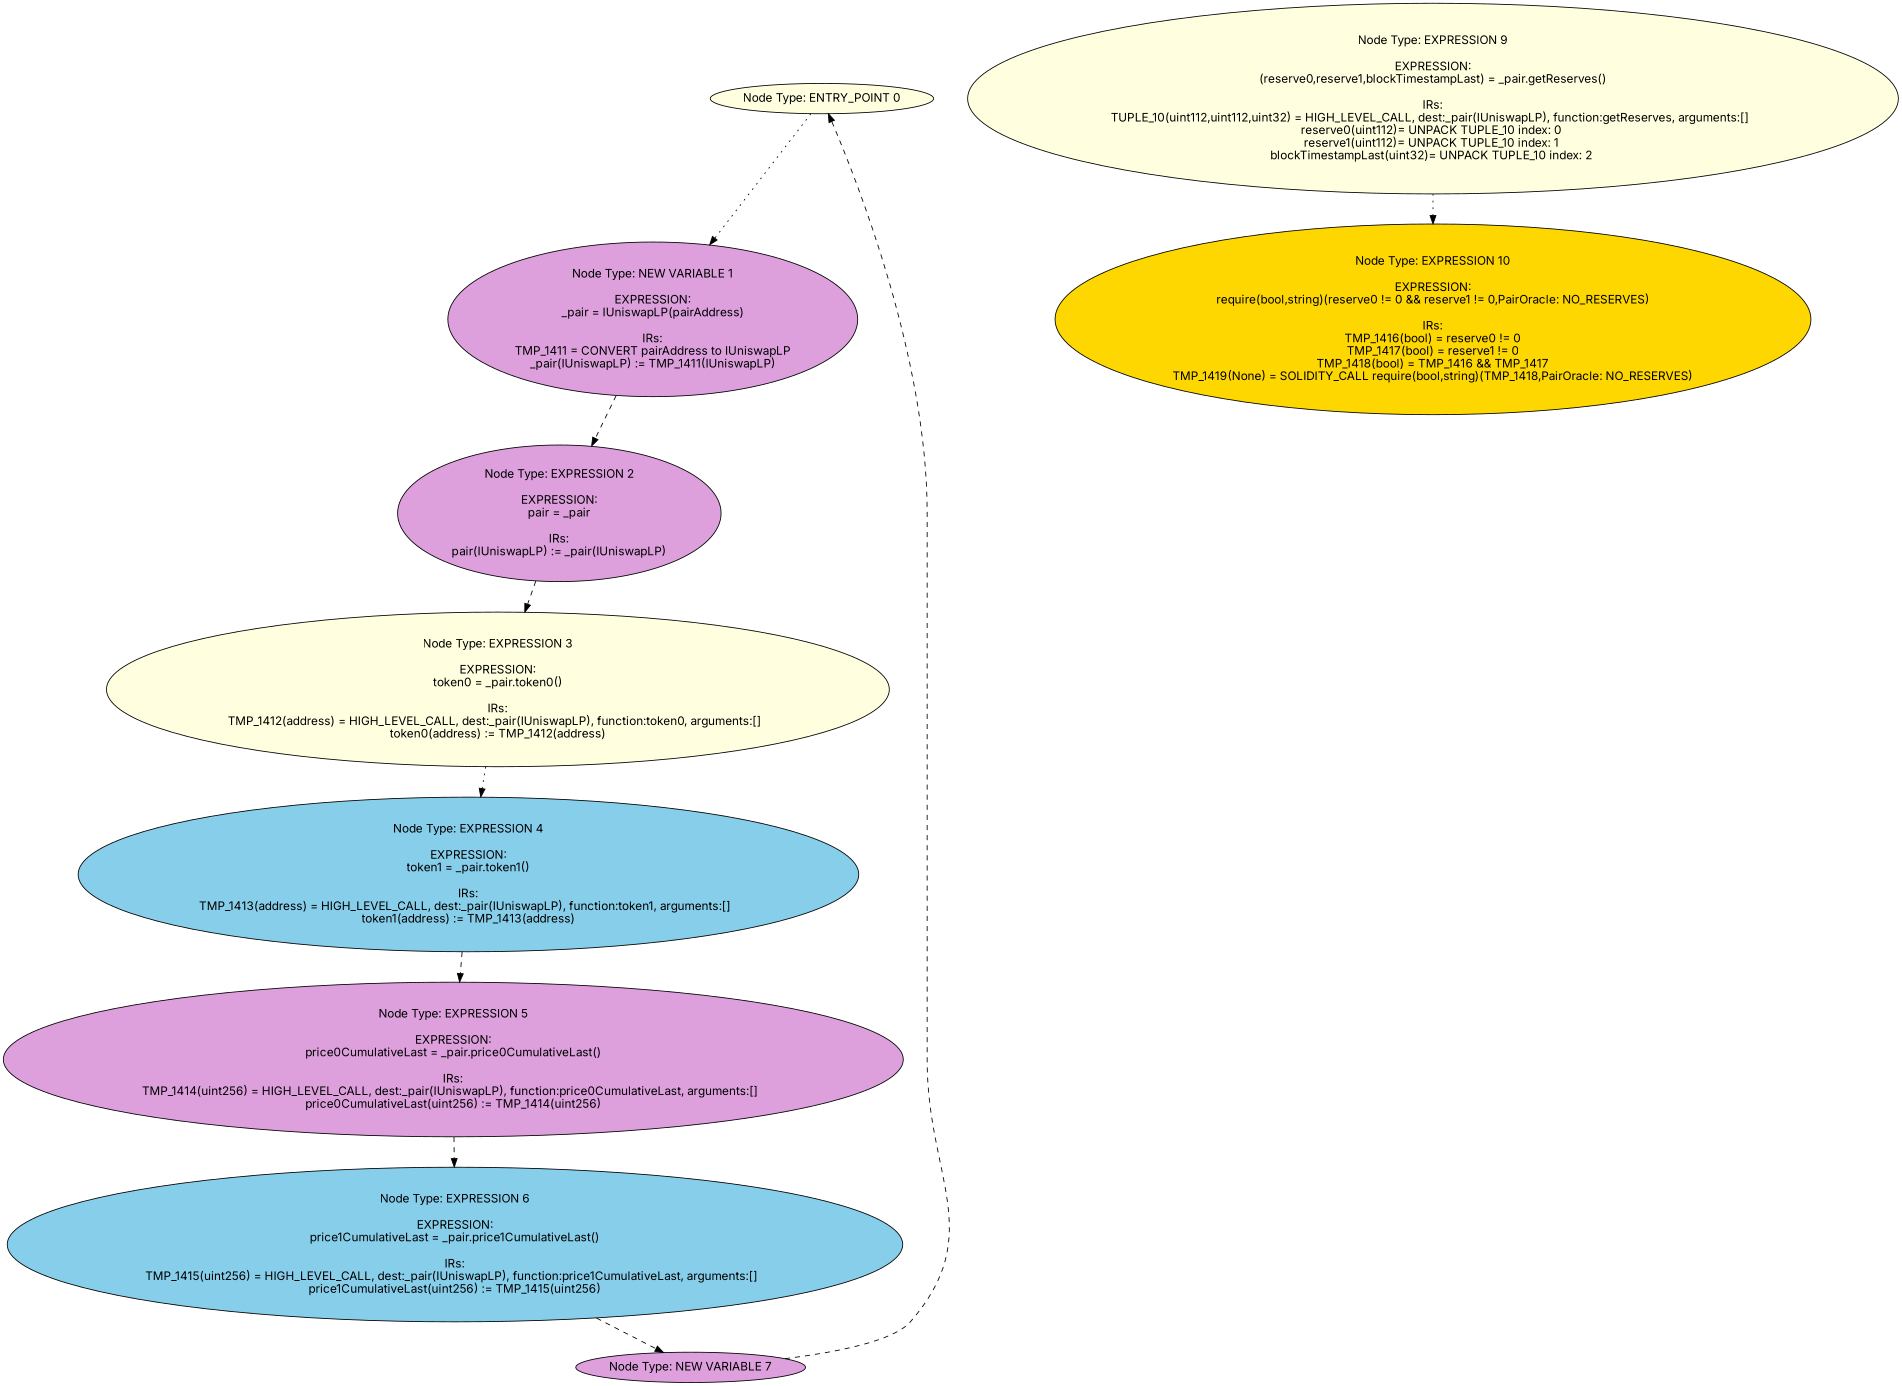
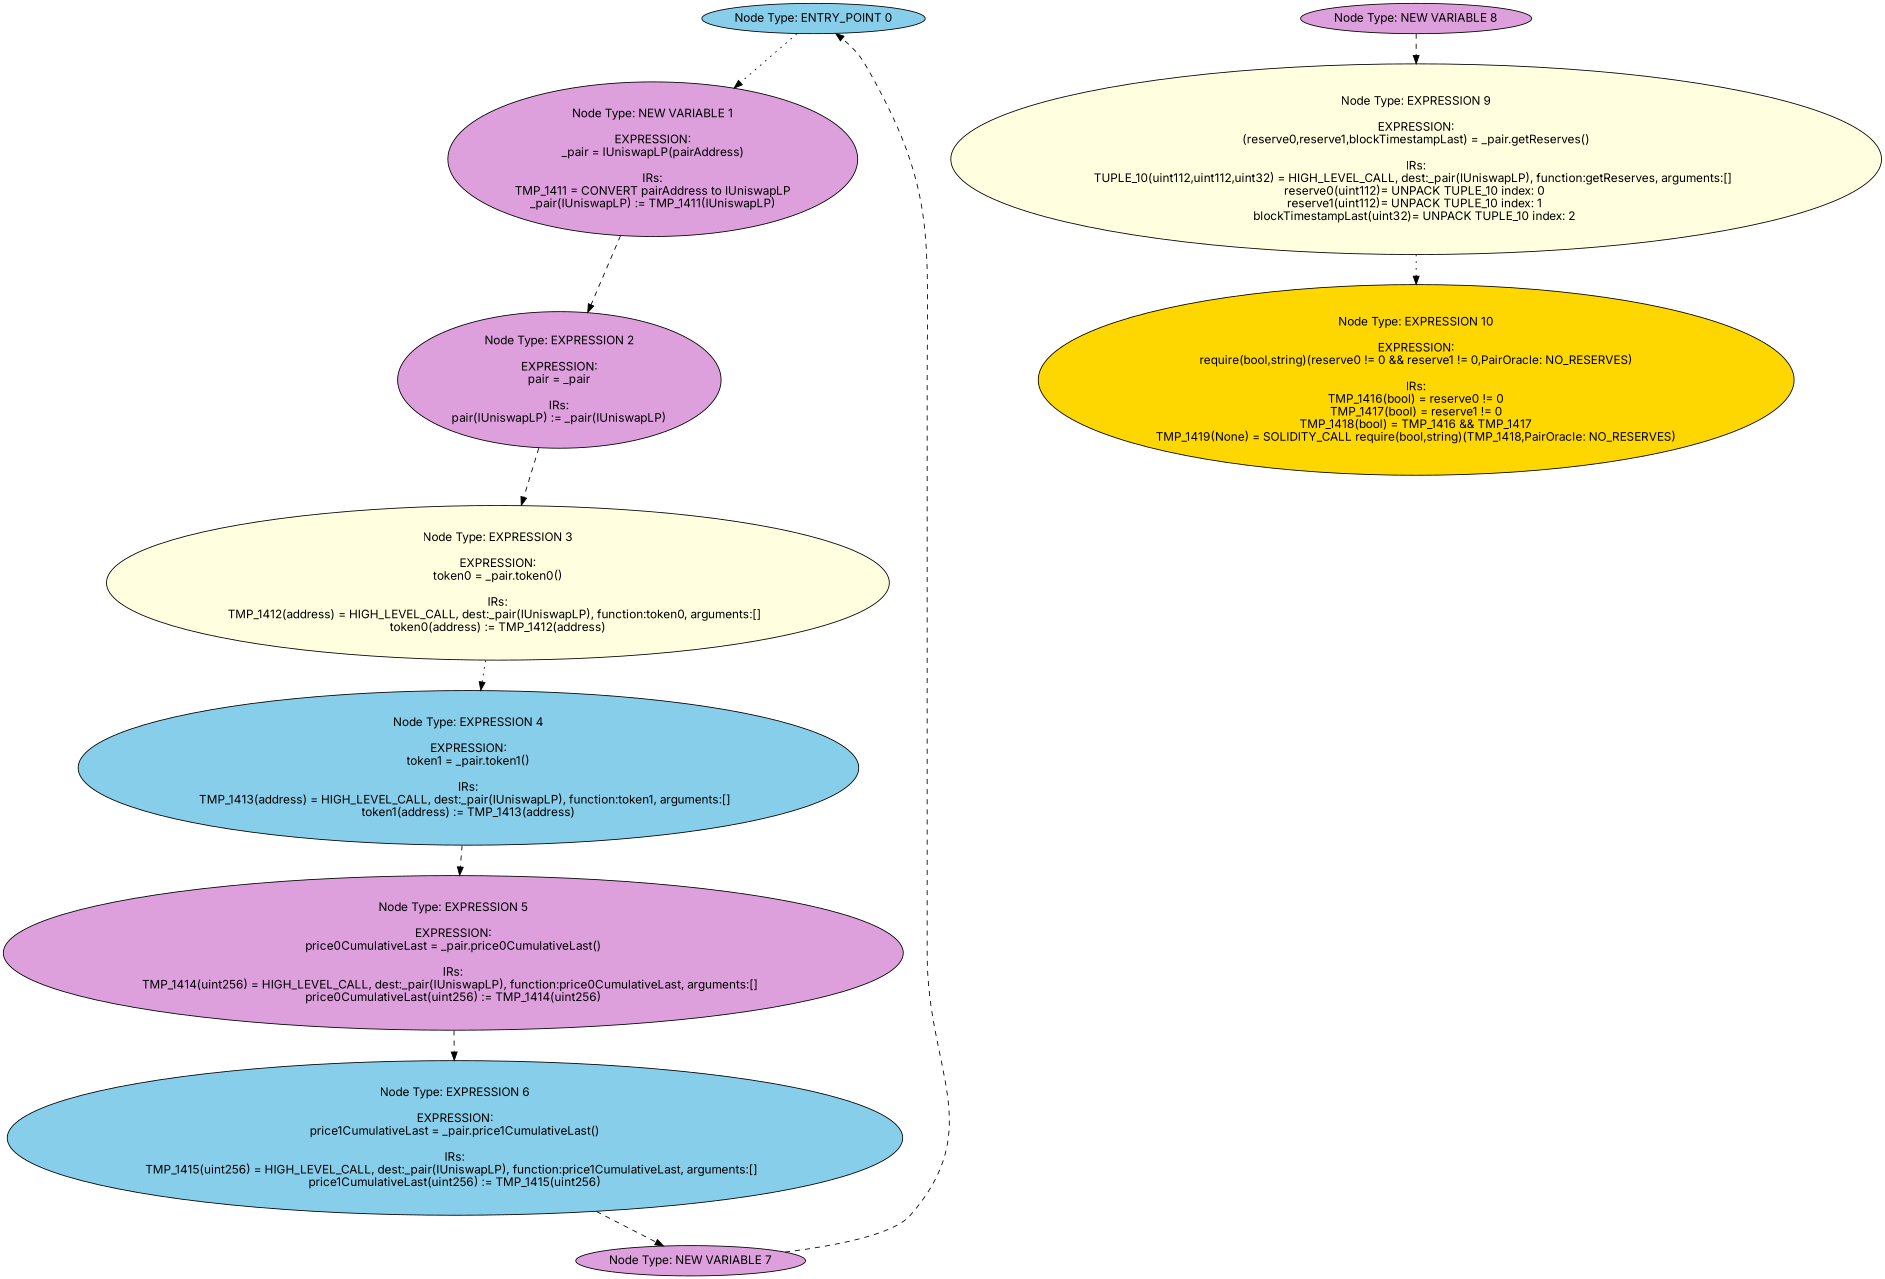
  digraph {
    fontname=Inter
    node [fillcolor=plum fontname=Inter style=filled]
    edge [fontname=Inter style=dashed]
-   n1 [fillcolor=lightyellow label="Node Type: ENTRY_POINT 0\n"]
+   n1 [fillcolor=skyblue label="Node Type: ENTRY_POINT 0\n"]
    n2 [label="Node Type: NEW VARIABLE 1\n\nEXPRESSION:\n_pair = IUniswapLP(pairAddress)\n\nIRs:\nTMP_1411 = CONVERT pairAddress to IUniswapLP\n_pair(IUniswapLP) := TMP_1411(IUniswapLP)"]
    n3 [label="Node Type: EXPRESSION 2\n\nEXPRESSION:\npair = _pair\n\nIRs:\npair(IUniswapLP) := _pair(IUniswapLP)"]
    n4 [fillcolor=lightyellow label="Node Type: EXPRESSION 3\n\nEXPRESSION:\ntoken0 = _pair.token0()\n\nIRs:\nTMP_1412(address) = HIGH_LEVEL_CALL, dest:_pair(IUniswapLP), function:token0, arguments:[]  \ntoken0(address) := TMP_1412(address)"]
    n5 [fillcolor=skyblue label="Node Type: EXPRESSION 4\n\nEXPRESSION:\ntoken1 = _pair.token1()\n\nIRs:\nTMP_1413(address) = HIGH_LEVEL_CALL, dest:_pair(IUniswapLP), function:token1, arguments:[]  \ntoken1(address) := TMP_1413(address)"]
    n6 [label="Node Type: EXPRESSION 5\n\nEXPRESSION:\nprice0CumulativeLast = _pair.price0CumulativeLast()\n\nIRs:\nTMP_1414(uint256) = HIGH_LEVEL_CALL, dest:_pair(IUniswapLP), function:price0CumulativeLast, arguments:[]  \nprice0CumulativeLast(uint256) := TMP_1414(uint256)"]
    n7 [fillcolor=skyblue label="Node Type: EXPRESSION 6\n\nEXPRESSION:\nprice1CumulativeLast = _pair.price1CumulativeLast()\n\nIRs:\nTMP_1415(uint256) = HIGH_LEVEL_CALL, dest:_pair(IUniswapLP), function:price1CumulativeLast, arguments:[]  \nprice1CumulativeLast(uint256) := TMP_1415(uint256)"]
    n8 [label="Node Type: NEW VARIABLE 7\n"]
+   n9 [label="Node Type: NEW VARIABLE 8\n"]
    n10 [fillcolor=lightyellow label="Node Type: EXPRESSION 9\n\nEXPRESSION:\n(reserve0,reserve1,blockTimestampLast) = _pair.getReserves()\n\nIRs:\nTUPLE_10(uint112,uint112,uint32) = HIGH_LEVEL_CALL, dest:_pair(IUniswapLP), function:getReserves, arguments:[]  \nreserve0(uint112)= UNPACK TUPLE_10 index: 0 \nreserve1(uint112)= UNPACK TUPLE_10 index: 1 \nblockTimestampLast(uint32)= UNPACK TUPLE_10 index: 2 "]
    n11 [fillcolor=gold label="Node Type: EXPRESSION 10\n\nEXPRESSION:\nrequire(bool,string)(reserve0 != 0 && reserve1 != 0,PairOracle: NO_RESERVES)\n\nIRs:\nTMP_1416(bool) = reserve0 != 0\nTMP_1417(bool) = reserve1 != 0\nTMP_1418(bool) = TMP_1416 && TMP_1417\nTMP_1419(None) = SOLIDITY_CALL require(bool,string)(TMP_1418,PairOracle: NO_RESERVES)"]
    n1 -> n2 [style=dotted]
    n2 -> n3
    n3 -> n4
    n4 -> n5 [style=dotted]
    n5 -> n6
    n6 -> n7
    n7 -> n8
    n8 -> n1
+   n9 -> n10
    n10 -> n11 [style=dotted]
  }
